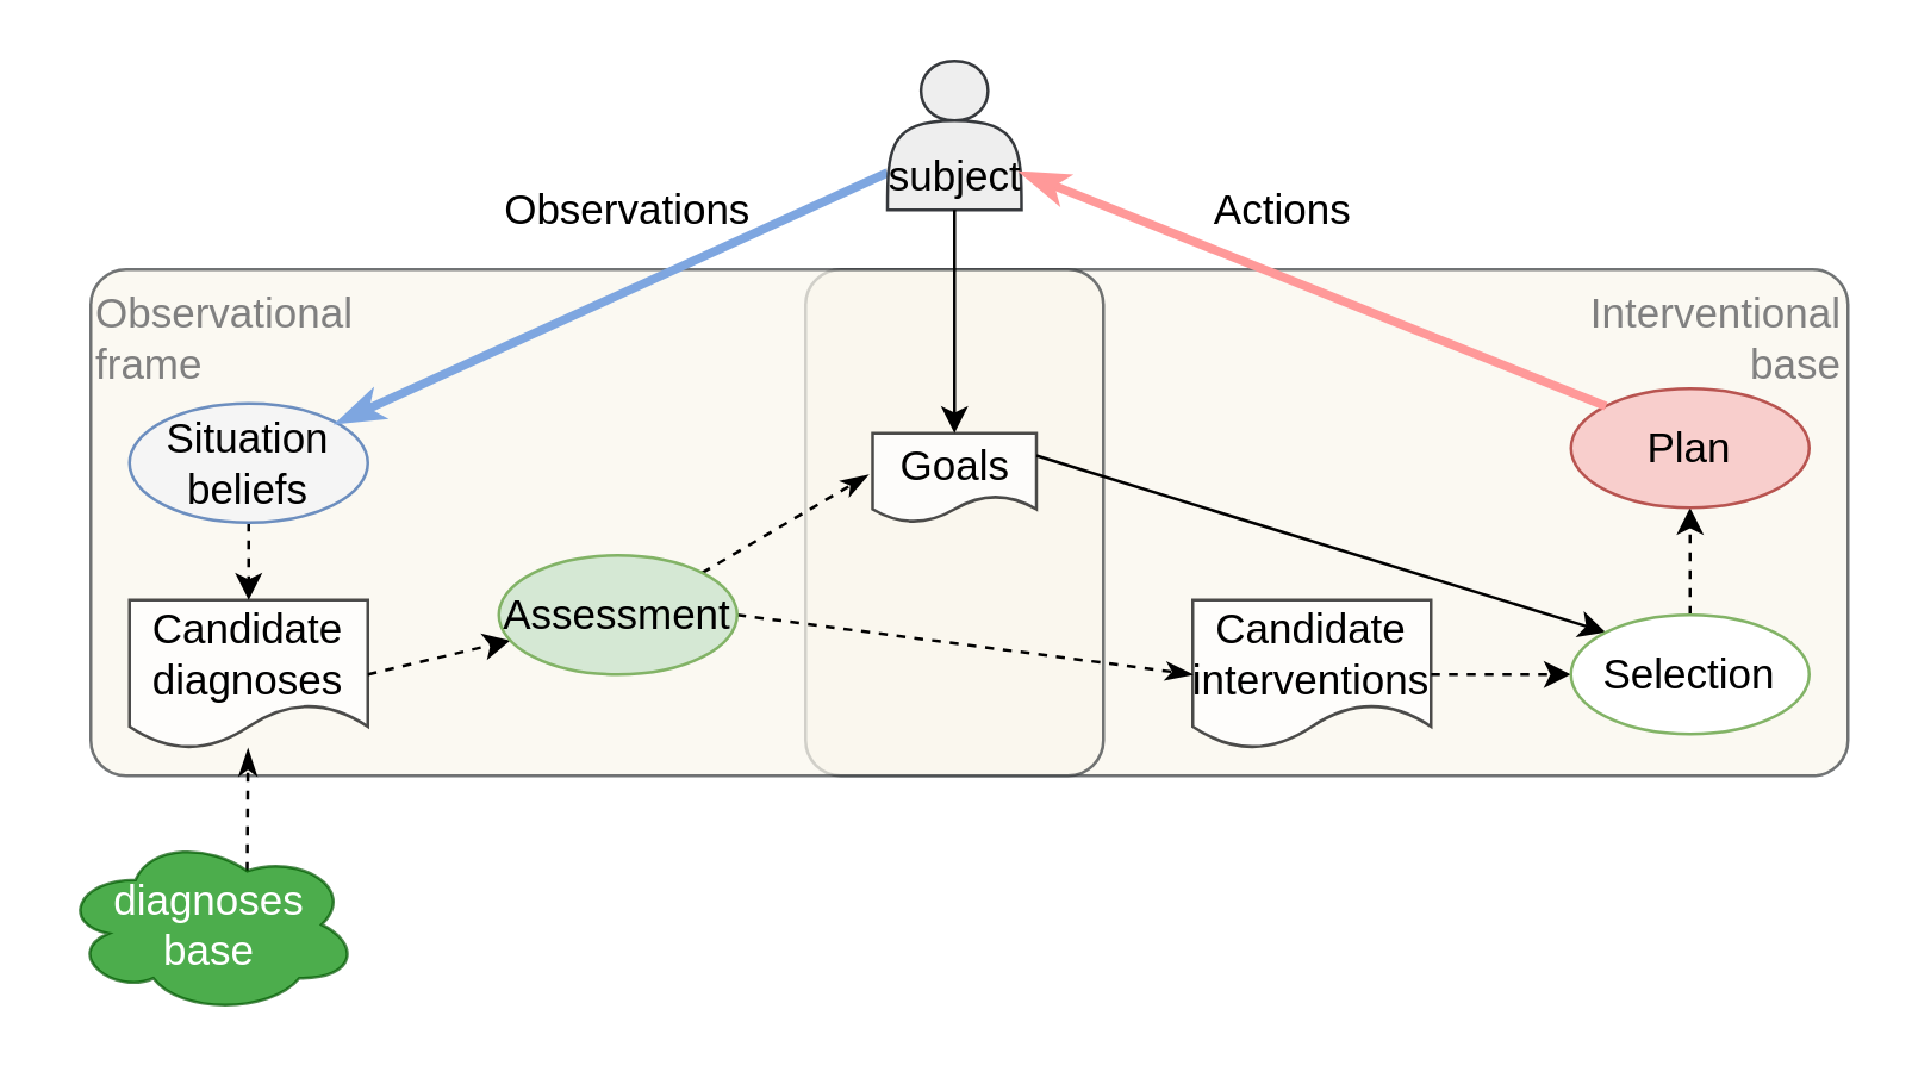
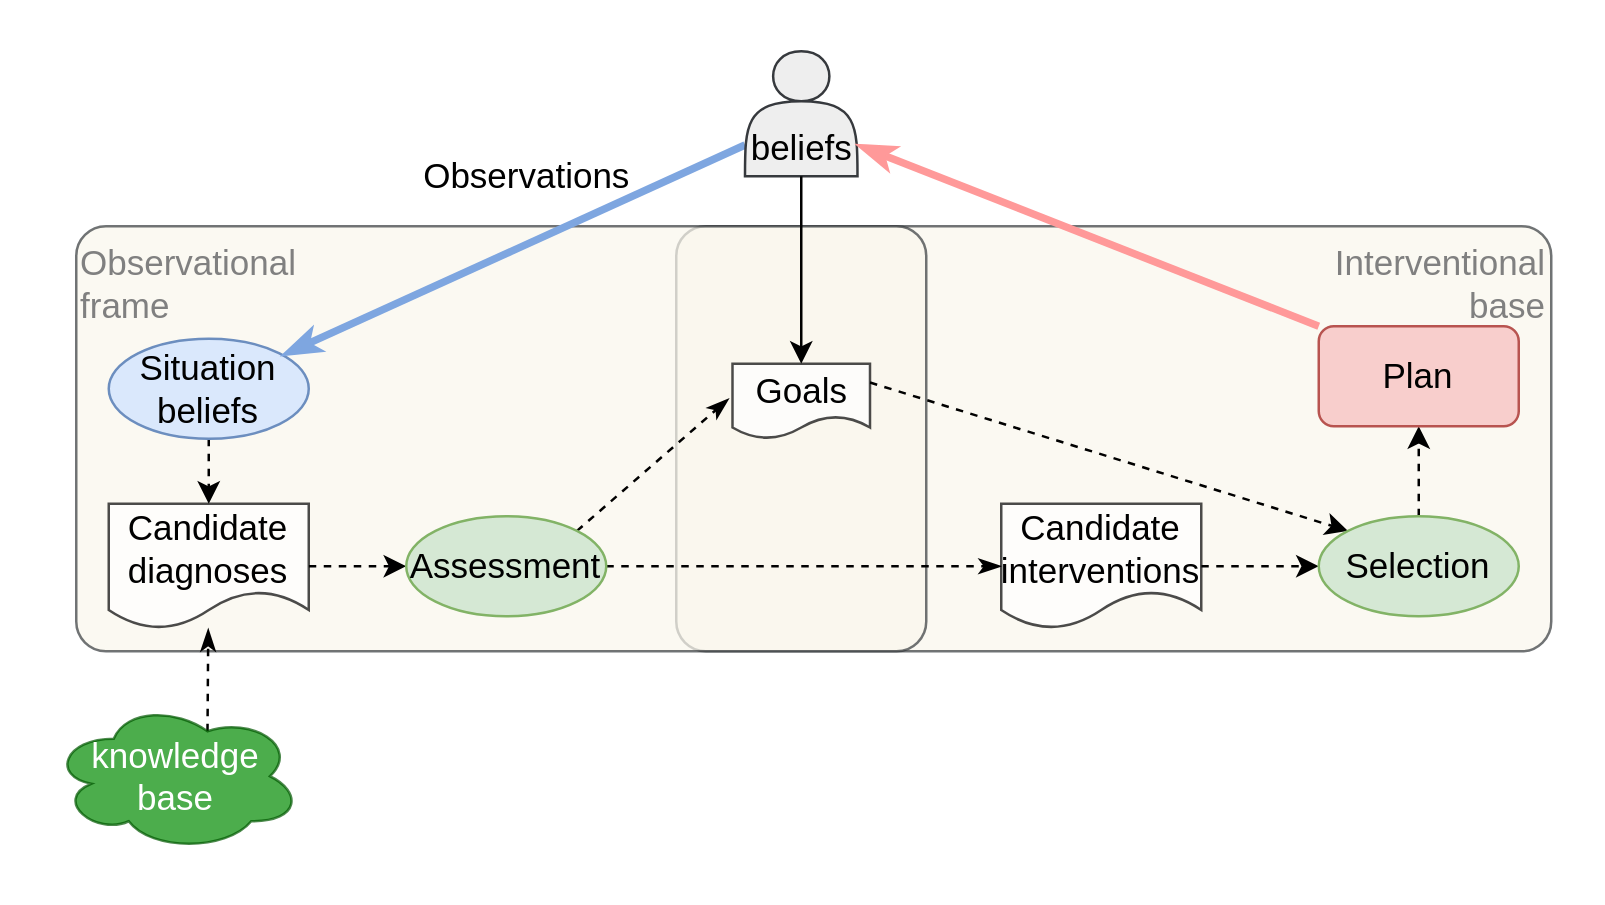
  <mxCell id="0" />
  <mxCell id="1" parent="0" />
  <mxCell id="2" value="Interventional&lt;br&gt;base" style="rounded=1;whiteSpace=wrap;html=1;fontSize=14;arcSize=7;fillColor=#f9f7ed;strokeColor=#36393d;verticalAlign=top;align=right;fontColor=#808080;opacity=70;" vertex="1" parent="1"><mxGeometry x="270" y="90" width="350" height="170" as="geometry" /></mxCell>
  <mxCell id="3" value="Observational&lt;br&gt;frame" style="rounded=1;whiteSpace=wrap;html=1;fontSize=14;arcSize=7;fillColor=#f9f7ed;strokeColor=#36393d;verticalAlign=top;align=left;fontColor=#808080;opacity=70;" vertex="1" parent="1"><mxGeometry x="30" y="90" width="340" height="170" as="geometry" /></mxCell>
  <mxCell id="4" style="edgeStyle=none;rounded=0;orthogonalLoop=1;jettySize=auto;html=1;exitX=0.5;exitY=1;exitDx=0;exitDy=0;fontSize=14;dashed=1;entryX=0.5;entryY=0;entryDx=0;entryDy=0;" edge="1" parent="1" source="5" target="21"><mxGeometry relative="1" as="geometry"><mxPoint x="83" y="206" as="targetPoint" /></mxGeometry></mxCell>
- <mxCell id="5" value="Situation beliefs" style="ellipse;whiteSpace=wrap;html=1;fontSize=14;fillColor=#f5f5f5;strokeColor=#6c8ebf;" vertex="1" parent="1"><mxGeometry x="43" y="135" width="80" height="40" as="geometry" /></mxCell>
+ <mxCell id="5" value="Situation beliefs" style="ellipse;whiteSpace=wrap;html=1;fontSize=14;fillColor=#dae8fc;strokeColor=#6c8ebf;" vertex="1" parent="1"><mxGeometry x="43" y="135" width="80" height="40" as="geometry" /></mxCell>
  <mxCell id="6" style="edgeStyle=none;rounded=0;orthogonalLoop=1;jettySize=auto;html=1;exitX=1;exitY=0.5;exitDx=0;exitDy=0;fontSize=14;dashed=1;" edge="1" parent="1" source="21" target="9"><mxGeometry relative="1" as="geometry"><mxPoint x="123" y="226" as="sourcePoint" /></mxGeometry></mxCell>
  <mxCell id="7" style="edgeStyle=none;rounded=0;orthogonalLoop=1;jettySize=auto;html=1;exitX=1;exitY=0.5;exitDx=0;exitDy=0;entryX=0;entryY=0.5;entryDx=0;entryDy=0;endArrow=classicThin;endFill=1;strokeColor=#000000;strokeWidth=1;fontSize=14;dashed=1;" edge="1" parent="1" source="9" target="22"><mxGeometry relative="1" as="geometry"><mxPoint x="393" y="225.5" as="targetPoint" /></mxGeometry></mxCell>
  <mxCell id="8" style="edgeStyle=none;rounded=0;orthogonalLoop=1;jettySize=auto;html=1;exitX=1;exitY=0;exitDx=0;exitDy=0;endArrow=classicThin;endFill=1;strokeColor=#000000;strokeWidth=1;fontSize=14;fontColor=#808080;dashed=1;" edge="1" parent="1" source="9"><mxGeometry relative="1" as="geometry"><mxPoint x="291" y="159" as="targetPoint" /></mxGeometry></mxCell>
- <mxCell id="9" value="Assessment" style="ellipse;whiteSpace=wrap;html=1;fontSize=14;fillColor=#d5e8d4;strokeColor=#82b366;" vertex="1" parent="1"><mxGeometry x="167" y="186" width="80" height="40" as="geometry" /></mxCell>
+ <mxCell id="9" value="Assessment" style="ellipse;whiteSpace=wrap;html=1;fontSize=14;fillColor=#d5e8d4;strokeColor=#82b366;" vertex="1" parent="1"><mxGeometry x="162" y="206" width="80" height="40" as="geometry" /></mxCell>
  <mxCell id="10" style="rounded=0;orthogonalLoop=1;jettySize=auto;html=1;fontSize=14;strokeColor=#7EA6E0;strokeWidth=3;endArrow=classicThin;endFill=1;exitX=0;exitY=0.75;exitDx=0;exitDy=0;" edge="1" parent="1" source="11" target="5"><mxGeometry relative="1" as="geometry"><mxPoint x="290" y="133" as="sourcePoint" /></mxGeometry></mxCell>
- <mxCell id="11" value="subject" style="shape=actor;whiteSpace=wrap;html=1;fontSize=14;verticalAlign=bottom;fillColor=#eeeeee;strokeColor=#36393d;" vertex="1" parent="1"><mxGeometry x="297.5" y="20" width="45" height="50" as="geometry" /></mxCell>
+ <mxCell id="11" value="beliefs" style="shape=actor;whiteSpace=wrap;html=1;fontSize=14;verticalAlign=bottom;fillColor=#eeeeee;strokeColor=#36393d;" vertex="1" parent="1"><mxGeometry x="297.5" y="20" width="45" height="50" as="geometry" /></mxCell>
  <mxCell id="12" value="Observations" style="text;html=1;align=center;verticalAlign=middle;resizable=0;points=[];autosize=1;fontSize=14;" vertex="1" parent="1"><mxGeometry x="160" y="60" width="100" height="20" as="geometry" /></mxCell>
- <mxCell id="13" style="edgeStyle=none;rounded=0;orthogonalLoop=1;jettySize=auto;html=1;fontSize=14;dashed=0;exitX=1;exitY=0.25;exitDx=0;exitDy=0;entryX=0;entryY=0;entryDx=0;entryDy=0;" edge="1" parent="1" source="25" target="17"><mxGeometry relative="1" as="geometry"><mxPoint x="360" y="150" as="sourcePoint" /><mxPoint x="411.995" y="206.91" as="targetPoint" /></mxGeometry></mxCell>
+ <mxCell id="13" style="edgeStyle=none;rounded=0;orthogonalLoop=1;jettySize=auto;html=1;fontSize=14;dashed=1;exitX=1;exitY=0.25;exitDx=0;exitDy=0;entryX=0;entryY=0;entryDx=0;entryDy=0;" edge="1" parent="1" source="25" target="17"><mxGeometry relative="1" as="geometry"><mxPoint x="360" y="150" as="sourcePoint" /><mxPoint x="411.995" y="206.91" as="targetPoint" /></mxGeometry></mxCell>
  <mxCell id="14" style="edgeStyle=none;rounded=0;orthogonalLoop=1;jettySize=auto;html=1;entryX=0.5;entryY=0;entryDx=0;entryDy=0;fontSize=14;exitX=0.5;exitY=1;exitDx=0;exitDy=0;" edge="1" parent="1" source="11" target="25"><mxGeometry relative="1" as="geometry"><mxPoint x="330" y="130" as="sourcePoint" /><mxPoint x="320" y="137.5" as="targetPoint" /></mxGeometry></mxCell>
  <mxCell id="15" style="edgeStyle=none;rounded=0;orthogonalLoop=1;jettySize=auto;html=1;exitX=1;exitY=0.5;exitDx=0;exitDy=0;fontSize=14;dashed=1;" edge="1" parent="1" source="22" target="17"><mxGeometry relative="1" as="geometry"><mxPoint x="480" y="225.5" as="sourcePoint" /></mxGeometry></mxCell>
  <mxCell id="16" style="edgeStyle=none;rounded=0;orthogonalLoop=1;jettySize=auto;html=1;exitX=0.5;exitY=0;exitDx=0;exitDy=0;fontSize=14;dashed=1;" edge="1" parent="1" source="17" target="18"><mxGeometry relative="1" as="geometry" /></mxCell>
- <mxCell id="17" value="Selection" style="ellipse;whiteSpace=wrap;html=1;fontSize=14;fillColor=#ffffff;strokeColor=#82b366;" vertex="1" parent="1"><mxGeometry x="527" y="206" width="80" height="40" as="geometry" /></mxCell>
- <mxCell id="18" value="Plan" style="ellipse;whiteSpace=wrap;html=1;fontSize=14;fillColor=#f8cecc;strokeColor=#b85450;" vertex="1" parent="1"><mxGeometry x="527" y="130" width="80" height="40" as="geometry" /></mxCell>
+ <mxCell id="17" value="Selection" style="ellipse;whiteSpace=wrap;html=1;fontSize=14;fillColor=#d5e8d4;strokeColor=#82b366;" vertex="1" parent="1"><mxGeometry x="527" y="206" width="80" height="40" as="geometry" /></mxCell>
+ <mxCell id="18" value="Plan" style="whiteSpace=wrap;html=1;fontSize=14;fillColor=#f8cecc;strokeColor=#b85450;rounded=1;" vertex="1" parent="1"><mxGeometry x="527" y="130" width="80" height="40" as="geometry" /></mxCell>
  <mxCell id="19" style="edgeStyle=none;rounded=0;orthogonalLoop=1;jettySize=auto;html=1;exitX=0;exitY=0;exitDx=0;exitDy=0;entryX=1;entryY=0.75;entryDx=0;entryDy=0;endArrow=classicThin;endFill=1;strokeColor=#FF9999;strokeWidth=3;fontSize=14;" edge="1" parent="1" source="18" target="11"><mxGeometry relative="1" as="geometry"><mxPoint x="663.716" y="139.393" as="sourcePoint" /></mxGeometry></mxCell>
- <mxCell id="20" value="Actions" style="text;html=1;align=center;verticalAlign=middle;resizable=0;points=[];autosize=1;fontSize=14;" vertex="1" parent="1"><mxGeometry x="400" y="60" width="60" height="20" as="geometry" /></mxCell>
  <mxCell id="21" value="Candidate diagnoses" style="shape=document;whiteSpace=wrap;html=1;boundedLbl=1;fontSize=14;fontColor=#000000;opacity=70;align=center;" vertex="1" parent="1"><mxGeometry x="43" y="201" width="80" height="50" as="geometry" /></mxCell>
  <mxCell id="22" value="Candidate interventions" style="shape=document;whiteSpace=wrap;html=1;boundedLbl=1;fontSize=14;fontColor=#000000;opacity=70;align=center;" vertex="1" parent="1"><mxGeometry x="400" y="201" width="80" height="50" as="geometry" /></mxCell>
  <mxCell id="23" style="edgeStyle=none;rounded=0;orthogonalLoop=1;jettySize=auto;html=1;exitX=0.625;exitY=0.2;exitDx=0;exitDy=0;exitPerimeter=0;dashed=1;endArrow=classicThin;endFill=1;strokeColor=#000000;strokeWidth=1;fontSize=14;fontColor=#000000;" edge="1" parent="1" source="24" target="21"><mxGeometry relative="1" as="geometry" /></mxCell>
- <mxCell id="24" value="diagnoses base" style="ellipse;shape=cloud;whiteSpace=wrap;html=1;fontSize=14;fontColor=#ffffff;opacity=70;align=center;fillColor=#008a00;strokeColor=#005700;" vertex="1" parent="1"><mxGeometry x="20" y="280" width="100" height="60" as="geometry" /></mxCell>
+ <mxCell id="24" value="knowledge base" style="ellipse;shape=cloud;whiteSpace=wrap;html=1;fontSize=14;fontColor=#ffffff;opacity=70;align=center;fillColor=#008a00;strokeColor=#005700;" vertex="1" parent="1"><mxGeometry x="20" y="280" width="100" height="60" as="geometry" /></mxCell>
  <mxCell id="25" value="Goals" style="shape=document;whiteSpace=wrap;html=1;boundedLbl=1;fontSize=14;fontColor=#000000;opacity=70;align=center;" vertex="1" parent="1"><mxGeometry x="292.5" y="145" width="55" height="30" as="geometry" /></mxCell>
